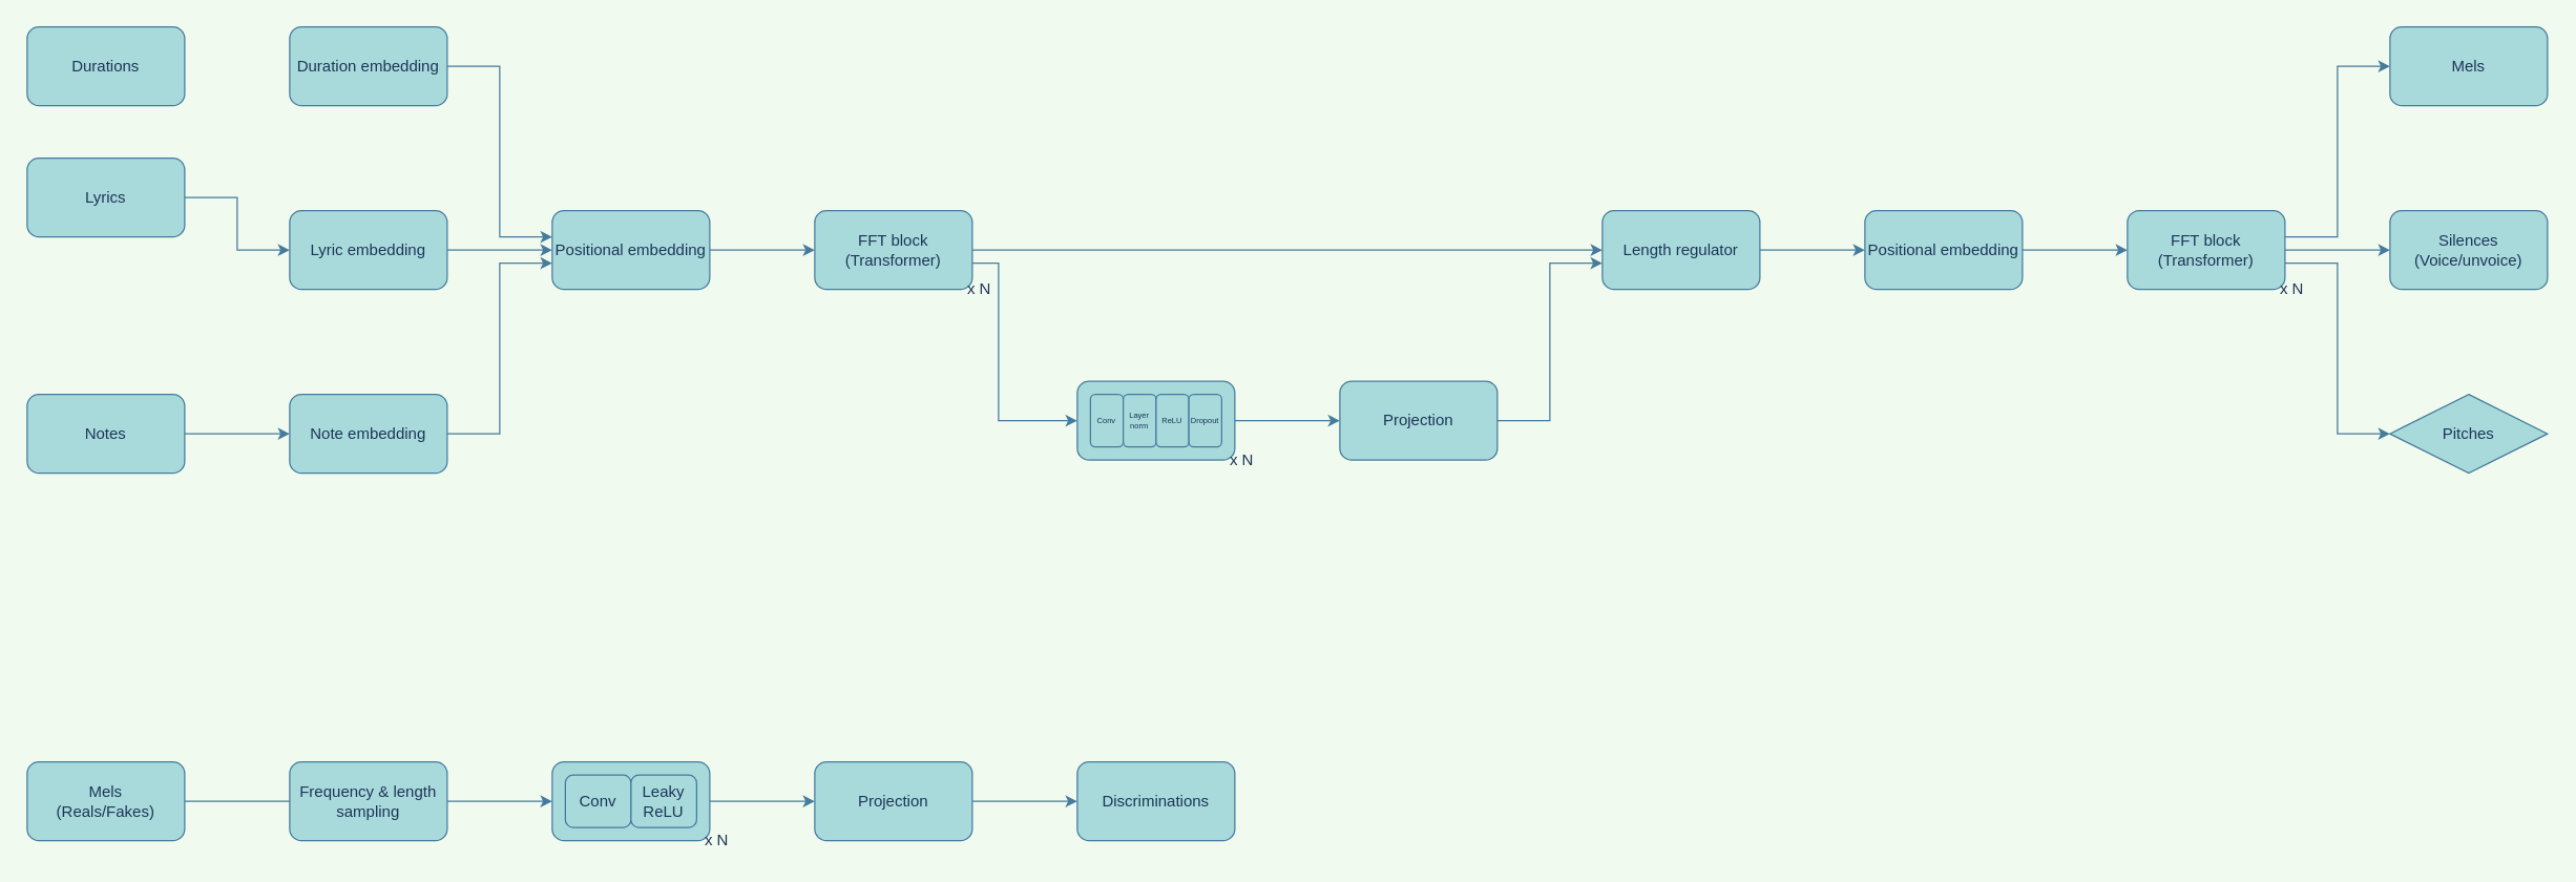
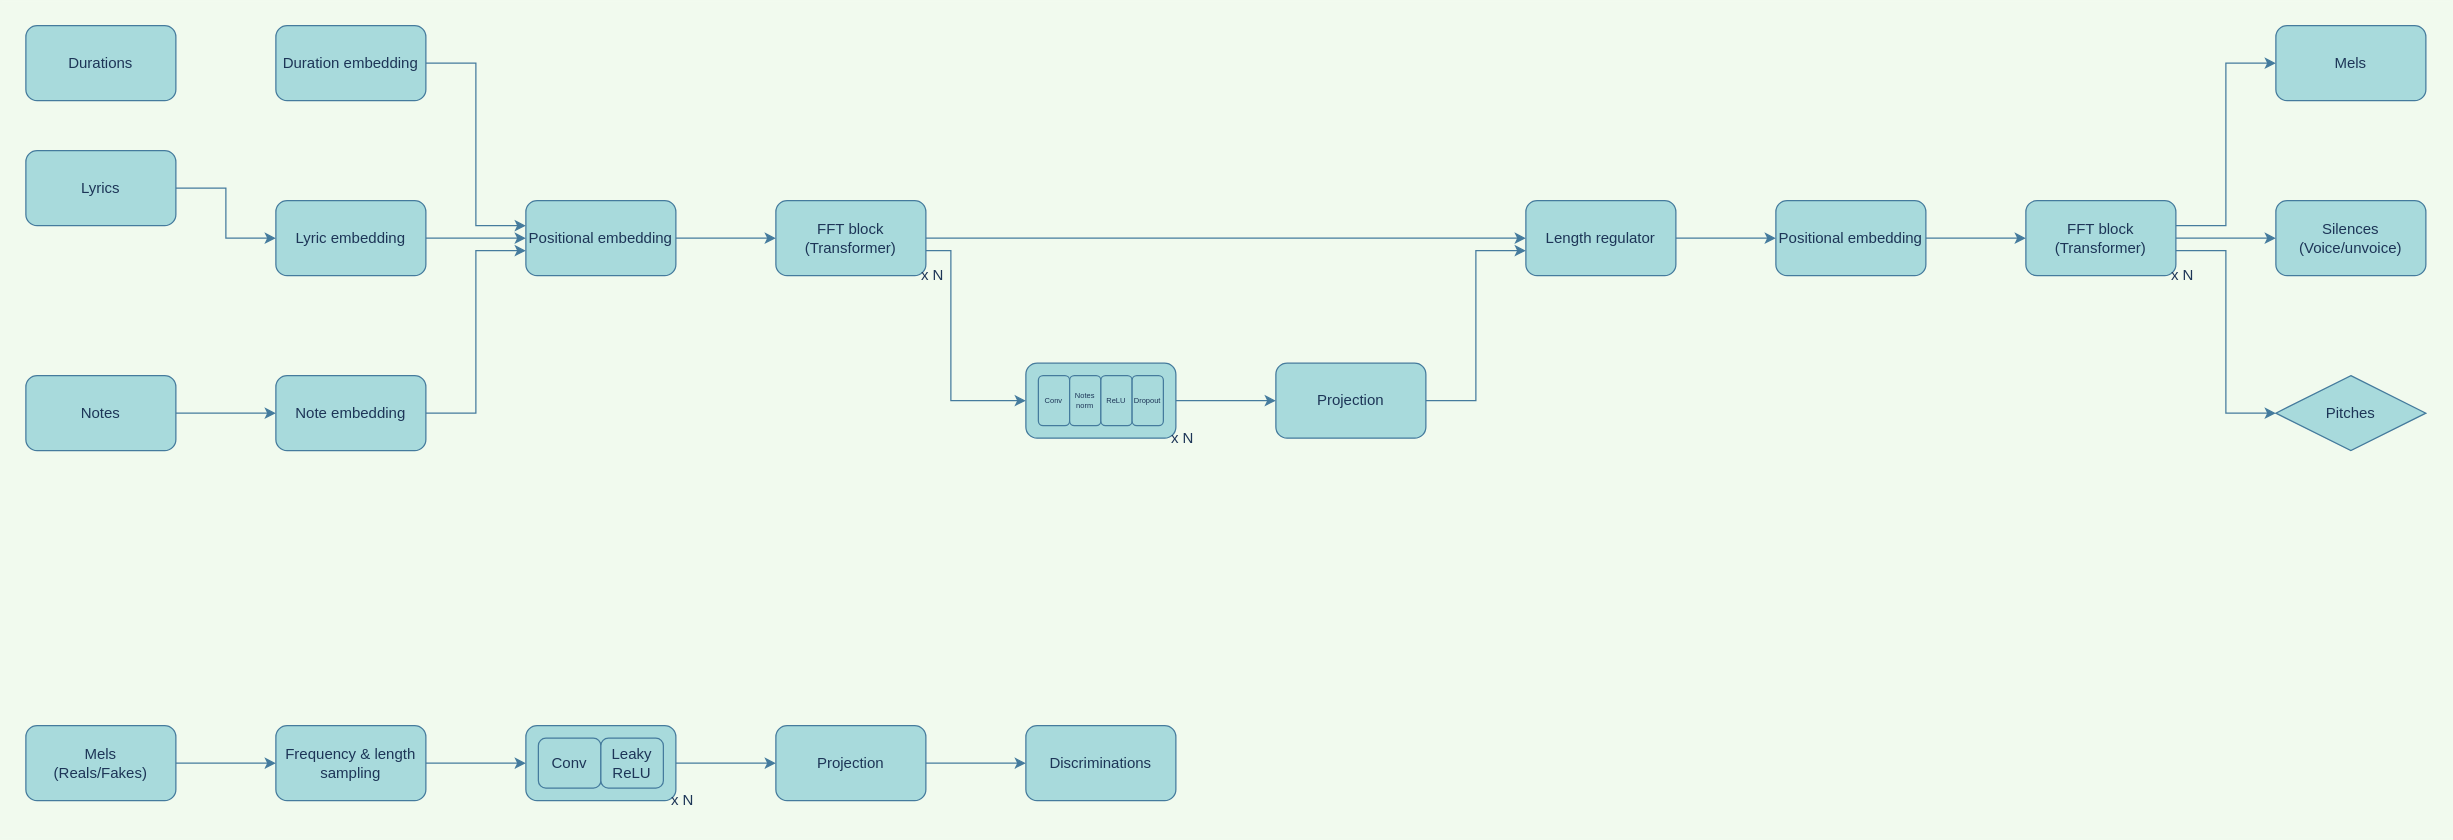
  <mxCell id="0" />
  <mxCell id="1" parent="0" />
  <mxCell id="2" value="Durations" style="rounded=1;whiteSpace=wrap;html=1;fillColor=#A8DADC;strokeColor=#457B9D;fontColor=#1D3557;" vertex="1" parent="1"><mxGeometry x="20" y="20" width="120" height="60" as="geometry" /></mxCell>
  <mxCell id="3" style="edgeStyle=orthogonalEdgeStyle;rounded=0;orthogonalLoop=1;jettySize=auto;html=1;labelBackgroundColor=#F1FAEE;strokeColor=#457B9D;fontColor=#1D3557;" edge="1" parent="1" source="4" target="14"><mxGeometry relative="1" as="geometry"><Array as="points"><mxPoint x="380" y="50" /><mxPoint x="380" y="180" /></Array></mxGeometry></mxCell>
  <mxCell id="4" value="Duration embedding" style="whiteSpace=wrap;html=1;rounded=1;fillColor=#A8DADC;strokeColor=#457B9D;fontColor=#1D3557;" vertex="1" parent="1"><mxGeometry x="220" y="20" width="120" height="60" as="geometry" /></mxCell>
  <mxCell id="5" value="" style="edgeStyle=orthogonalEdgeStyle;rounded=0;orthogonalLoop=1;jettySize=auto;html=1;labelBackgroundColor=#F1FAEE;strokeColor=#457B9D;fontColor=#1D3557;" edge="1" parent="1" source="6" target="10"><mxGeometry relative="1" as="geometry" /></mxCell>
  <mxCell id="6" value="Lyrics" style="whiteSpace=wrap;html=1;rounded=1;fillColor=#A8DADC;strokeColor=#457B9D;fontColor=#1D3557;" vertex="1" parent="1"><mxGeometry x="20" y="120" width="120" height="60" as="geometry" /></mxCell>
  <mxCell id="7" value="" style="edgeStyle=orthogonalEdgeStyle;rounded=0;orthogonalLoop=1;jettySize=auto;html=1;labelBackgroundColor=#F1FAEE;strokeColor=#457B9D;fontColor=#1D3557;" edge="1" parent="1" source="8" target="12"><mxGeometry relative="1" as="geometry" /></mxCell>
  <mxCell id="8" value="Notes" style="whiteSpace=wrap;html=1;rounded=1;fillColor=#A8DADC;strokeColor=#457B9D;fontColor=#1D3557;" vertex="1" parent="1"><mxGeometry x="20" y="300" width="120" height="60" as="geometry" /></mxCell>
  <mxCell id="9" value="" style="edgeStyle=orthogonalEdgeStyle;rounded=0;orthogonalLoop=1;jettySize=auto;html=1;labelBackgroundColor=#F1FAEE;strokeColor=#457B9D;fontColor=#1D3557;" edge="1" parent="1" source="10" target="14"><mxGeometry relative="1" as="geometry" /></mxCell>
  <mxCell id="10" value="Lyric embedding" style="whiteSpace=wrap;html=1;rounded=1;fillColor=#A8DADC;strokeColor=#457B9D;fontColor=#1D3557;" vertex="1" parent="1"><mxGeometry x="220" y="160" width="120" height="60" as="geometry" /></mxCell>
  <mxCell id="11" style="edgeStyle=orthogonalEdgeStyle;rounded=0;orthogonalLoop=1;jettySize=auto;html=1;labelBackgroundColor=#F1FAEE;strokeColor=#457B9D;fontColor=#1D3557;" edge="1" parent="1" source="12" target="14"><mxGeometry relative="1" as="geometry"><Array as="points"><mxPoint x="380" y="330" /><mxPoint x="380" y="200" /></Array></mxGeometry></mxCell>
  <mxCell id="12" value="Note embedding" style="whiteSpace=wrap;html=1;rounded=1;fillColor=#A8DADC;strokeColor=#457B9D;fontColor=#1D3557;" vertex="1" parent="1"><mxGeometry x="220" y="300" width="120" height="60" as="geometry" /></mxCell>
  <mxCell id="13" value="" style="edgeStyle=orthogonalEdgeStyle;rounded=0;orthogonalLoop=1;jettySize=auto;html=1;labelBackgroundColor=#F1FAEE;strokeColor=#457B9D;fontColor=#1D3557;" edge="1" parent="1" source="14" target="17"><mxGeometry relative="1" as="geometry" /></mxCell>
  <mxCell id="14" value="Positional embedding" style="whiteSpace=wrap;html=1;rounded=1;fillColor=#A8DADC;strokeColor=#457B9D;fontColor=#1D3557;" vertex="1" parent="1"><mxGeometry x="420" y="160" width="120" height="60" as="geometry" /></mxCell>
  <mxCell id="15" style="edgeStyle=orthogonalEdgeStyle;rounded=0;orthogonalLoop=1;jettySize=auto;html=1;entryX=0;entryY=0.5;entryDx=0;entryDy=0;labelBackgroundColor=#F1FAEE;strokeColor=#457B9D;fontColor=#1D3557;" edge="1" parent="1" source="17" target="31"><mxGeometry relative="1" as="geometry"><Array as="points"><mxPoint x="760" y="200" /><mxPoint x="760" y="320" /></Array></mxGeometry></mxCell>
  <mxCell id="16" value="" style="edgeStyle=orthogonalEdgeStyle;rounded=0;orthogonalLoop=1;jettySize=auto;html=1;entryX=0;entryY=0.5;entryDx=0;entryDy=0;labelBackgroundColor=#F1FAEE;strokeColor=#457B9D;fontColor=#1D3557;" edge="1" parent="1" source="17" target="20"><mxGeometry relative="1" as="geometry"><mxPoint x="820" y="190" as="targetPoint" /></mxGeometry></mxCell>
  <mxCell id="17" value="FFT block&lt;br&gt;(Transformer)" style="whiteSpace=wrap;html=1;rounded=1;fillColor=#A8DADC;strokeColor=#457B9D;fontColor=#1D3557;" vertex="1" parent="1"><mxGeometry x="620" y="160" width="120" height="60" as="geometry" /></mxCell>
  <mxCell id="18" value="x N" style="text;html=1;align=center;verticalAlign=middle;resizable=0;points=[];autosize=1;fontColor=#1D3557;" vertex="1" parent="1"><mxGeometry x="730" y="210" width="30" height="20" as="geometry" /></mxCell>
  <mxCell id="19" value="" style="edgeStyle=orthogonalEdgeStyle;rounded=0;orthogonalLoop=1;jettySize=auto;html=1;labelBackgroundColor=#F1FAEE;strokeColor=#457B9D;fontColor=#1D3557;" edge="1" parent="1" source="20" target="23"><mxGeometry relative="1" as="geometry" /></mxCell>
  <mxCell id="20" value="Length regulator" style="whiteSpace=wrap;html=1;rounded=1;fillColor=#A8DADC;strokeColor=#457B9D;fontColor=#1D3557;" vertex="1" parent="1"><mxGeometry x="1220" y="160" width="120" height="60" as="geometry" /></mxCell>
  <mxCell id="21" value="" style="edgeStyle=orthogonalEdgeStyle;rounded=0;orthogonalLoop=1;jettySize=auto;html=1;labelBackgroundColor=#F1FAEE;strokeColor=#457B9D;fontColor=#1D3557;" edge="1" parent="1" source="31" target="30"><mxGeometry relative="1" as="geometry" /></mxCell>
  <mxCell id="22" value="" style="edgeStyle=orthogonalEdgeStyle;rounded=0;orthogonalLoop=1;jettySize=auto;html=1;labelBackgroundColor=#F1FAEE;strokeColor=#457B9D;fontColor=#1D3557;" edge="1" parent="1" source="23" target="27"><mxGeometry relative="1" as="geometry" /></mxCell>
  <mxCell id="23" value="Positional embedding" style="whiteSpace=wrap;html=1;rounded=1;fillColor=#A8DADC;strokeColor=#457B9D;fontColor=#1D3557;" vertex="1" parent="1"><mxGeometry x="1420" y="160" width="120" height="60" as="geometry" /></mxCell>
  <mxCell id="24" value="" style="edgeStyle=orthogonalEdgeStyle;rounded=0;orthogonalLoop=1;jettySize=auto;html=1;fontSize=6;labelBackgroundColor=#F1FAEE;strokeColor=#457B9D;fontColor=#1D3557;" edge="1" parent="1" source="27" target="37"><mxGeometry relative="1" as="geometry" /></mxCell>
  <mxCell id="25" style="edgeStyle=orthogonalEdgeStyle;rounded=0;orthogonalLoop=1;jettySize=auto;html=1;fontSize=6;labelBackgroundColor=#F1FAEE;strokeColor=#457B9D;fontColor=#1D3557;" edge="1" parent="1" source="27" target="38"><mxGeometry relative="1" as="geometry"><Array as="points"><mxPoint x="1780" y="180" /><mxPoint x="1780" y="50" /></Array></mxGeometry></mxCell>
  <mxCell id="26" style="edgeStyle=orthogonalEdgeStyle;rounded=0;orthogonalLoop=1;jettySize=auto;html=1;fontSize=6;labelBackgroundColor=#F1FAEE;strokeColor=#457B9D;fontColor=#1D3557;" edge="1" parent="1" source="27" target="39"><mxGeometry relative="1" as="geometry"><Array as="points"><mxPoint x="1780" y="200" /><mxPoint x="1780" y="330" /></Array></mxGeometry></mxCell>
  <mxCell id="27" value="FFT block&lt;br&gt;(Transformer)" style="whiteSpace=wrap;html=1;rounded=1;fillColor=#A8DADC;strokeColor=#457B9D;fontColor=#1D3557;" vertex="1" parent="1"><mxGeometry x="1620" y="160" width="120" height="60" as="geometry" /></mxCell>
  <mxCell id="28" value="x N" style="text;html=1;align=center;verticalAlign=middle;resizable=0;points=[];autosize=1;fontColor=#1D3557;" vertex="1" parent="1"><mxGeometry x="1730" y="210" width="30" height="20" as="geometry" /></mxCell>
  <mxCell id="29" value="" style="edgeStyle=orthogonalEdgeStyle;rounded=0;orthogonalLoop=1;jettySize=auto;html=1;labelBackgroundColor=#F1FAEE;strokeColor=#457B9D;fontColor=#1D3557;" edge="1" parent="1" source="30" target="20"><mxGeometry relative="1" as="geometry"><mxPoint x="1220" y="320" as="targetPoint" /><Array as="points"><mxPoint x="1180" y="320" /><mxPoint x="1180" y="200" /></Array></mxGeometry></mxCell>
  <mxCell id="30" value="Projection" style="whiteSpace=wrap;html=1;rounded=1;verticalAlign=middle;fillColor=#A8DADC;strokeColor=#457B9D;fontColor=#1D3557;" vertex="1" parent="1"><mxGeometry x="1020" y="290" width="120" height="60" as="geometry" /></mxCell>
  <mxCell id="31" value="" style="rounded=1;whiteSpace=wrap;html=1;verticalAlign=top;fontSize=7;align=right;fillColor=#A8DADC;strokeColor=#457B9D;fontColor=#1D3557;" vertex="1" parent="1"><mxGeometry x="820" y="290" width="120" height="60" as="geometry" /></mxCell>
  <mxCell id="32" value="Conv" style="whiteSpace=wrap;html=1;rounded=1;align=center;fontSize=6;fillColor=#A8DADC;strokeColor=#457B9D;fontColor=#1D3557;" vertex="1" parent="1"><mxGeometry x="830" y="300" width="25" height="40" as="geometry" /></mxCell>
- <mxCell id="33" value="Layer norm" style="whiteSpace=wrap;html=1;rounded=1;align=center;fontSize=6;fillColor=#A8DADC;strokeColor=#457B9D;fontColor=#1D3557;" vertex="1" parent="1"><mxGeometry x="855" y="300" width="25" height="40" as="geometry" /></mxCell>
+ <mxCell id="33" value="Notes norm" style="whiteSpace=wrap;html=1;rounded=1;align=center;fontSize=6;fillColor=#A8DADC;strokeColor=#457B9D;fontColor=#1D3557;" vertex="1" parent="1"><mxGeometry x="855" y="300" width="25" height="40" as="geometry" /></mxCell>
  <mxCell id="34" value="ReLU" style="whiteSpace=wrap;html=1;rounded=1;align=center;fontSize=6;fillColor=#A8DADC;strokeColor=#457B9D;fontColor=#1D3557;" vertex="1" parent="1"><mxGeometry x="880" y="300" width="25" height="40" as="geometry" /></mxCell>
  <mxCell id="35" value="Dropout" style="whiteSpace=wrap;html=1;rounded=1;align=center;fontSize=6;fillColor=#A8DADC;strokeColor=#457B9D;fontColor=#1D3557;" vertex="1" parent="1"><mxGeometry x="905" y="300" width="25" height="40" as="geometry" /></mxCell>
  <mxCell id="36" value="x N" style="text;html=1;align=center;verticalAlign=middle;resizable=0;points=[];autosize=1;fontColor=#1D3557;" vertex="1" parent="1"><mxGeometry x="930" y="340" width="30" height="20" as="geometry" /></mxCell>
  <mxCell id="37" value="Silences&lt;br&gt;(Voice/unvoice)" style="whiteSpace=wrap;html=1;rounded=1;fillColor=#A8DADC;strokeColor=#457B9D;fontColor=#1D3557;" vertex="1" parent="1"><mxGeometry x="1820" y="160" width="120" height="60" as="geometry" /></mxCell>
  <mxCell id="38" value="Mels" style="whiteSpace=wrap;html=1;rounded=1;fillColor=#A8DADC;strokeColor=#457B9D;fontColor=#1D3557;" vertex="1" parent="1"><mxGeometry x="1820" y="20" width="120" height="60" as="geometry" /></mxCell>
  <mxCell id="39" value="Pitches" style="rhombus;whiteSpace=wrap;html=1;fillColor=#A8DADC;strokeColor=#457B9D;fontColor=#1D3557;" vertex="1" parent="1"><mxGeometry x="1820" y="300" width="120" height="60" as="geometry" /></mxCell>
  <mxCell id="40" value="" style="edgeStyle=orthogonalEdgeStyle;rounded=0;orthogonalLoop=1;jettySize=auto;html=1;fontSize=6;labelBackgroundColor=#F1FAEE;strokeColor=#457B9D;fontColor=#1D3557;" edge="1" parent="1" source="41" target="43"><mxGeometry relative="1" as="geometry" /></mxCell>
  <mxCell id="41" value="Frequency &amp;amp; length&lt;br&gt;sampling" style="whiteSpace=wrap;html=1;rounded=1;fillColor=#A8DADC;strokeColor=#457B9D;fontColor=#1D3557;" vertex="1" parent="1"><mxGeometry x="220" y="580" width="120" height="60" as="geometry" /></mxCell>
  <mxCell id="42" value="" style="edgeStyle=orthogonalEdgeStyle;rounded=0;orthogonalLoop=1;jettySize=auto;html=1;fontSize=12;labelBackgroundColor=#F1FAEE;strokeColor=#457B9D;fontColor=#1D3557;" edge="1" parent="1" source="43" target="48"><mxGeometry relative="1" as="geometry" /></mxCell>
  <mxCell id="43" value="" style="whiteSpace=wrap;html=1;rounded=1;fillColor=#A8DADC;strokeColor=#457B9D;fontColor=#1D3557;" vertex="1" parent="1"><mxGeometry x="420" y="580" width="120" height="60" as="geometry" /></mxCell>
  <mxCell id="44" value="Conv" style="whiteSpace=wrap;html=1;rounded=1;align=center;fontSize=12;fillColor=#A8DADC;strokeColor=#457B9D;fontColor=#1D3557;" vertex="1" parent="1"><mxGeometry x="430" y="590" width="50" height="40" as="geometry" /></mxCell>
  <mxCell id="45" value="Leaky ReLU" style="whiteSpace=wrap;html=1;rounded=1;align=center;fontSize=12;fillColor=#A8DADC;strokeColor=#457B9D;fontColor=#1D3557;" vertex="1" parent="1"><mxGeometry x="480" y="590" width="50" height="40" as="geometry" /></mxCell>
  <mxCell id="46" value="x N" style="text;html=1;align=center;verticalAlign=middle;resizable=0;points=[];autosize=1;fontColor=#1D3557;" vertex="1" parent="1"><mxGeometry x="530" y="630" width="30" height="20" as="geometry" /></mxCell>
  <mxCell id="47" value="" style="edgeStyle=orthogonalEdgeStyle;rounded=0;orthogonalLoop=1;jettySize=auto;html=1;fontSize=12;labelBackgroundColor=#F1FAEE;strokeColor=#457B9D;fontColor=#1D3557;" edge="1" parent="1" source="48" target="49"><mxGeometry relative="1" as="geometry" /></mxCell>
  <mxCell id="48" value="Projection" style="whiteSpace=wrap;html=1;rounded=1;fillColor=#A8DADC;strokeColor=#457B9D;fontColor=#1D3557;" vertex="1" parent="1"><mxGeometry x="620" y="580" width="120" height="60" as="geometry" /></mxCell>
  <mxCell id="49" value="Discriminations" style="whiteSpace=wrap;html=1;rounded=1;fillColor=#A8DADC;strokeColor=#457B9D;fontColor=#1D3557;" vertex="1" parent="1"><mxGeometry x="820" y="580" width="120" height="60" as="geometry" /></mxCell>
- <mxCell id="50" style="edgeStyle=orthogonalEdgeStyle;rounded=0;orthogonalLoop=1;jettySize=auto;html=1;fontSize=12;labelBackgroundColor=#F1FAEE;strokeColor=#457B9D;fontColor=#1D3557;endArrow=none;" edge="1" parent="1" source="51" target="41"><mxGeometry relative="1" as="geometry" /></mxCell>
+ <mxCell id="50" style="edgeStyle=orthogonalEdgeStyle;rounded=0;orthogonalLoop=1;jettySize=auto;html=1;fontSize=12;labelBackgroundColor=#F1FAEE;strokeColor=#457B9D;fontColor=#1D3557;" edge="1" parent="1" source="51" target="41"><mxGeometry relative="1" as="geometry" /></mxCell>
  <mxCell id="51" value="&lt;span&gt;Mels&lt;/span&gt;&lt;br&gt;&lt;span&gt;(Reals/Fakes)&lt;/span&gt;" style="whiteSpace=wrap;html=1;rounded=1;fillColor=#A8DADC;strokeColor=#457B9D;fontColor=#1D3557;" vertex="1" parent="1"><mxGeometry x="20" y="580" width="120" height="60" as="geometry" /></mxCell>
